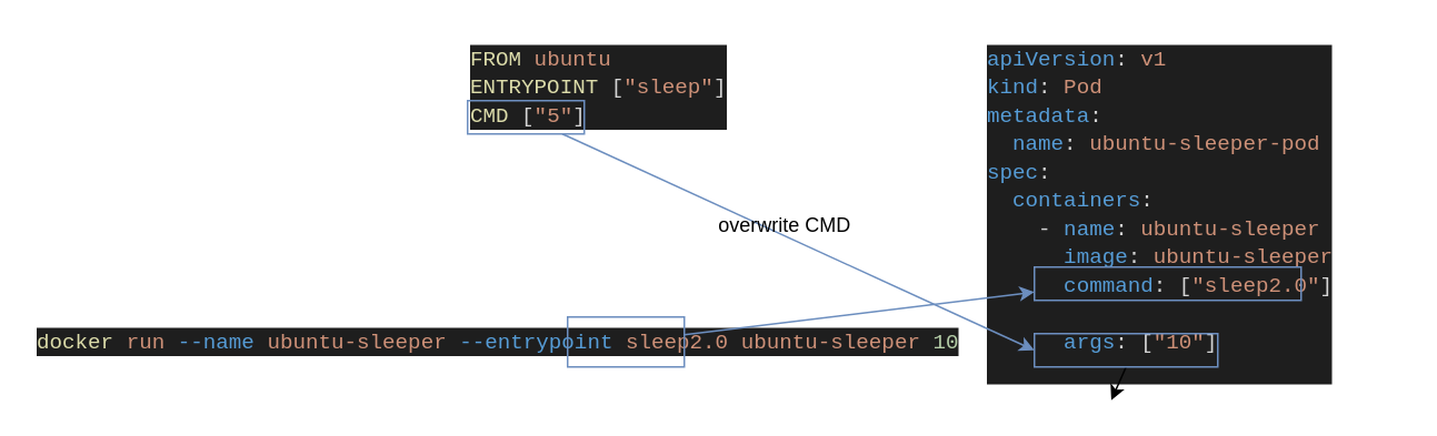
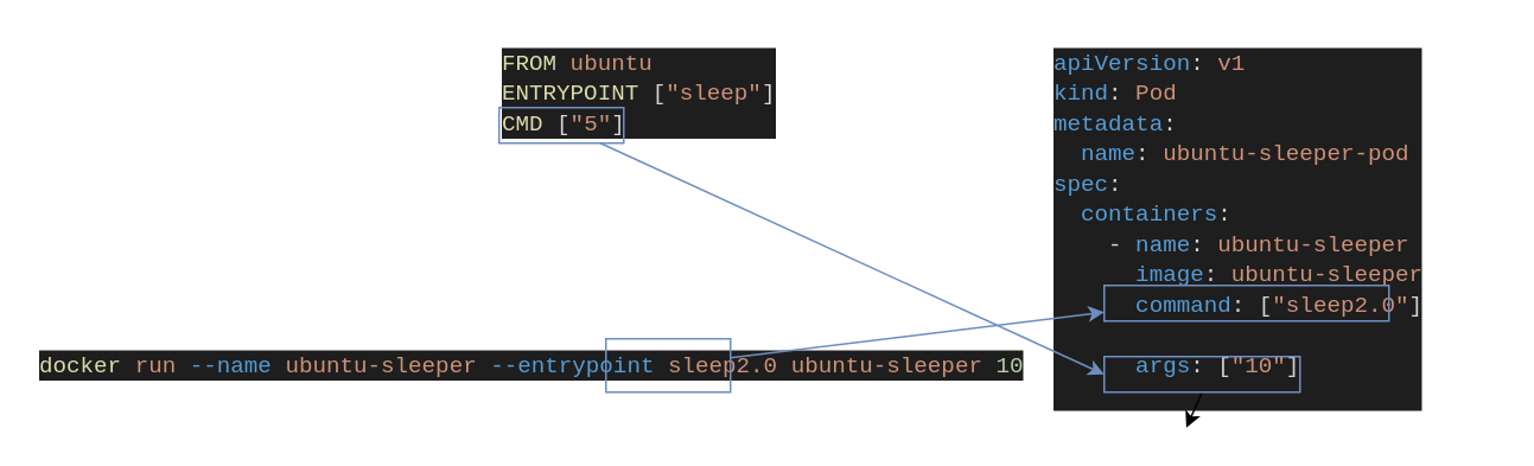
  <mxCell id="0" />
  <mxCell id="1" parent="0" />
  <mxCell id="2" value="&lt;div style=&quot;color: rgb(212, 212, 212); background-color: rgb(30, 30, 30); font-family: Consolas, &amp;quot;Courier New&amp;quot;, monospace; font-weight: normal; font-size: 12.8px; line-height: 17px;&quot;&gt;&lt;div style=&quot;font-size: 12.8px; line-height: 17px;&quot;&gt;&lt;div&gt;&lt;span style=&quot;color: #569cd6;&quot;&gt;apiVersion&lt;/span&gt;: &lt;span style=&quot;color: #ce9178;&quot;&gt;v1&lt;/span&gt;&lt;/div&gt;&lt;div&gt;&lt;span style=&quot;color: #569cd6;&quot;&gt;kind&lt;/span&gt;: &lt;span style=&quot;color: #ce9178;&quot;&gt;Pod&lt;/span&gt;&lt;/div&gt;&lt;div&gt;&lt;span style=&quot;color: #569cd6;&quot;&gt;metadata&lt;/span&gt;:&lt;/div&gt;&lt;div&gt;&amp;nbsp; &lt;span style=&quot;color: #569cd6;&quot;&gt;name&lt;/span&gt;: &lt;span style=&quot;color: #ce9178;&quot;&gt;ubuntu-sleeper-pod&lt;/span&gt;&lt;/div&gt;&lt;div&gt;&lt;span style=&quot;color: #569cd6;&quot;&gt;spec&lt;/span&gt;:&lt;/div&gt;&lt;div&gt;&amp;nbsp; &lt;span style=&quot;color: #569cd6;&quot;&gt;containers&lt;/span&gt;:&lt;/div&gt;&lt;div&gt;&amp;nbsp; &amp;nbsp; - &lt;span style=&quot;color: #569cd6;&quot;&gt;name&lt;/span&gt;: &lt;span style=&quot;color: #ce9178;&quot;&gt;ubuntu-sleeper&lt;/span&gt;&lt;/div&gt;&lt;div&gt;&amp;nbsp; &amp;nbsp; &amp;nbsp; &lt;span style=&quot;color: #569cd6;&quot;&gt;image&lt;/span&gt;: &lt;span style=&quot;color: #ce9178;&quot;&gt;ubuntu-sleeper&lt;/span&gt;&lt;/div&gt;&lt;div&gt;&amp;nbsp; &amp;nbsp; &amp;nbsp; &lt;span style=&quot;color: #569cd6;&quot;&gt;command&lt;/span&gt;: [&lt;span style=&quot;color: #ce9178;&quot;&gt;&quot;sleep2.0&quot;&lt;/span&gt;]&lt;/div&gt;&lt;br&gt;&lt;div&gt;&amp;nbsp; &amp;nbsp; &amp;nbsp; &lt;span style=&quot;color: #569cd6;&quot;&gt;args&lt;/span&gt;: [&lt;span style=&quot;color: #ce9178;&quot;&gt;&quot;10&quot;&lt;/span&gt;]&lt;/div&gt;&lt;br&gt;&lt;/div&gt;&lt;/div&gt;" style="text;whiteSpace=wrap;html=1;" vertex="1" parent="1"><mxGeometry x="590" y="20" width="250" height="220" as="geometry" /></mxCell>
  <mxCell id="3" value="&lt;div style=&quot;color: rgb(212, 212, 212); background-color: rgb(30, 30, 30); font-family: Consolas, &amp;quot;Courier New&amp;quot;, monospace; font-weight: normal; font-size: 12.8px; line-height: 17px;&quot;&gt;&lt;div&gt;&lt;span style=&quot;color: #dcdcaa;&quot;&gt;FROM&lt;/span&gt;&lt;span style=&quot;color: #d4d4d4;&quot;&gt; &lt;/span&gt;&lt;span style=&quot;color: #ce9178;&quot;&gt;ubuntu&lt;/span&gt;&lt;/div&gt;&lt;div&gt;&lt;span style=&quot;color: #dcdcaa;&quot;&gt;ENTRYPOINT&lt;/span&gt;&lt;span style=&quot;color: #d4d4d4;&quot;&gt; [&lt;/span&gt;&lt;span style=&quot;color: #ce9178;&quot;&gt;&quot;sleep&quot;&lt;/span&gt;&lt;span style=&quot;color: #d4d4d4;&quot;&gt;]&lt;/span&gt;&lt;/div&gt;&lt;div&gt;&lt;span style=&quot;color: #dcdcaa;&quot;&gt;CMD&lt;/span&gt;&lt;span style=&quot;color: #d4d4d4;&quot;&gt; [&lt;/span&gt;&lt;span style=&quot;color: #ce9178;&quot;&gt;&quot;5&quot;&lt;/span&gt;&lt;span style=&quot;color: #d4d4d4;&quot;&gt;]&lt;/span&gt;&lt;/div&gt;&lt;/div&gt;" style="text;whiteSpace=wrap;html=1;" vertex="1" parent="1"><mxGeometry x="280" y="20" width="170" height="70" as="geometry" /></mxCell>
  <mxCell id="4" value="" style="rounded=0;whiteSpace=wrap;html=1;fillColor=none;strokeColor=#6c8ebf;" vertex="1" parent="1"><mxGeometry x="280" y="60" width="70" height="20" as="geometry" /></mxCell>
  <mxCell id="5" style="edgeStyle=none;html=1;exitX=0.5;exitY=1;exitDx=0;exitDy=0;" edge="1" parent="1" source="6" target="2"><mxGeometry relative="1" as="geometry" /></mxCell>
  <mxCell id="6" value="" style="rounded=0;whiteSpace=wrap;html=1;fillColor=none;strokeColor=#6c8ebf;" vertex="1" parent="1"><mxGeometry x="620" y="200" width="110" height="20" as="geometry" /></mxCell>
  <mxCell id="7" style="edgeStyle=none;html=1;entryX=0;entryY=0.5;entryDx=0;entryDy=0;fillColor=#dae8fc;strokeColor=#6c8ebf;" edge="1" parent="1" source="4" target="6"><mxGeometry relative="1" as="geometry" /></mxCell>
- <mxCell id="8" value="overwrite CMD" style="text;html=1;align=center;verticalAlign=middle;resizable=0;points=[];autosize=1;strokeColor=none;fillColor=none;labelBackgroundColor=none;" vertex="1" parent="1"><mxGeometry x="420" y="120" width="100" height="30" as="geometry" /></mxCell>
  <mxCell id="9" value="" style="rounded=0;whiteSpace=wrap;html=1;fillColor=none;strokeColor=#6c8ebf;" vertex="1" parent="1"><mxGeometry x="620" y="160" width="160" height="20" as="geometry" /></mxCell>
  <mxCell id="10" value="&lt;div style=&quot;color: rgb(212, 212, 212); background-color: rgb(30, 30, 30); font-family: Consolas, &amp;quot;Courier New&amp;quot;, monospace; font-weight: normal; font-size: 12.8px; line-height: 17px;&quot;&gt;&lt;div&gt;&lt;span style=&quot;color: #dcdcaa;&quot;&gt;docker&lt;/span&gt;&lt;span style=&quot;color: #d4d4d4;&quot;&gt; &lt;/span&gt;&lt;span style=&quot;color: #ce9178;&quot;&gt;run&lt;/span&gt;&lt;span style=&quot;color: #d4d4d4;&quot;&gt; &lt;/span&gt;&lt;span style=&quot;color: #569cd6;&quot;&gt;--name&lt;/span&gt;&lt;span style=&quot;color: #d4d4d4;&quot;&gt; &lt;/span&gt;&lt;span style=&quot;color: #ce9178;&quot;&gt;ubuntu-sleeper&lt;/span&gt;&lt;span style=&quot;color: #d4d4d4;&quot;&gt; &lt;/span&gt;&lt;span style=&quot;color: #569cd6;&quot;&gt;--entrypoint&lt;/span&gt;&lt;span style=&quot;color: #d4d4d4;&quot;&gt; &lt;/span&gt;&lt;span style=&quot;color: #ce9178;&quot;&gt;sleep2.0&lt;/span&gt;&lt;span style=&quot;color: #d4d4d4;&quot;&gt; &lt;/span&gt;&lt;span style=&quot;color: #ce9178;&quot;&gt;ubuntu-sleeper&lt;/span&gt;&lt;span style=&quot;color: #d4d4d4;&quot;&gt; &lt;/span&gt;&lt;span style=&quot;color: #b5cea8;&quot;&gt;10&lt;/span&gt;&lt;/div&gt;&lt;div&gt;&lt;span style=&quot;color: #d4d4d4;&quot;&gt;&lt;/span&gt;&lt;/div&gt;&lt;/div&gt;" style="text;whiteSpace=wrap;html=1;" vertex="1" parent="1"><mxGeometry x="20" y="190" width="560" height="40" as="geometry" /></mxCell>
  <mxCell id="11" value="" style="rounded=0;whiteSpace=wrap;html=1;fillColor=none;strokeColor=#6c8ebf;" vertex="1" parent="1"><mxGeometry x="340" y="190" width="70" height="30" as="geometry" /></mxCell>
  <mxCell id="12" style="edgeStyle=none;html=1;entryX=0;entryY=0.75;entryDx=0;entryDy=0;fillColor=#dae8fc;strokeColor=#6c8ebf;" edge="1" parent="1" source="11" target="9"><mxGeometry relative="1" as="geometry" /></mxCell>
